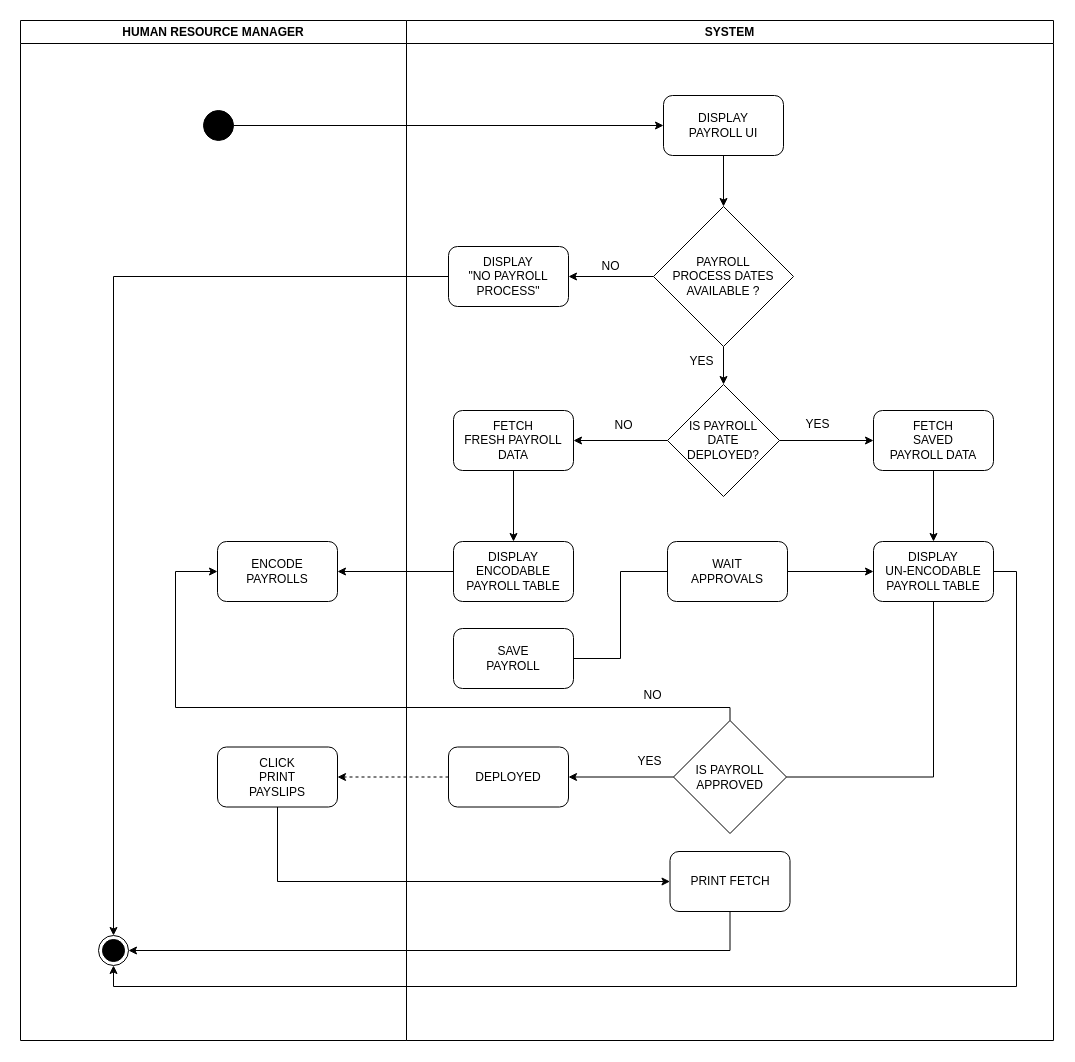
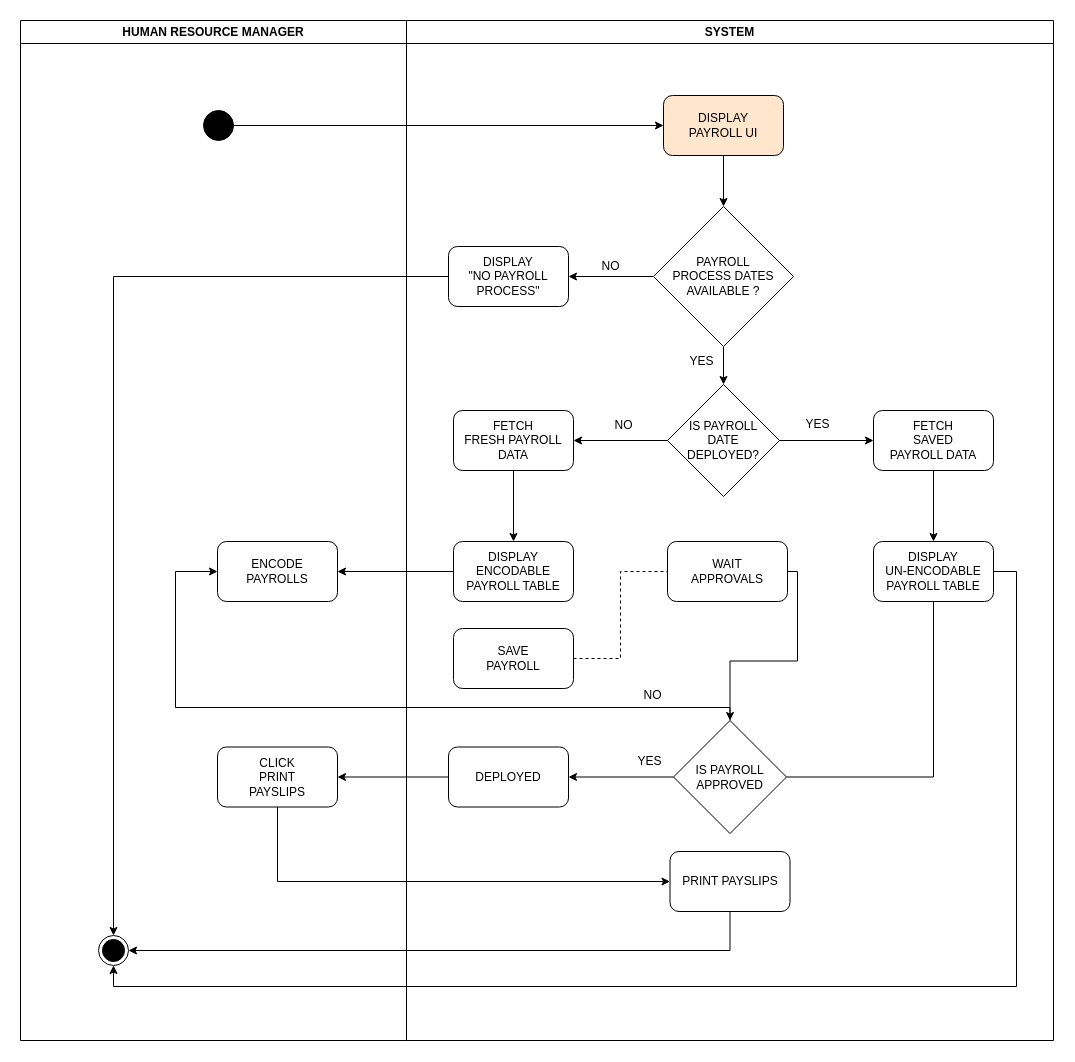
  <mxCell id="0" />
  <mxCell id="1" parent="0" />
  <mxCell id="2" value="HUMAN RESOURCE MANAGER" style="swimlane;whiteSpace=wrap;html=1;" vertex="1" parent="1"><mxGeometry x="20" y="20" width="386" height="1020" as="geometry" /></mxCell>
  <mxCell id="3" value="" style="ellipse;fillColor=strokeColor;" vertex="1" parent="2"><mxGeometry x="183" y="90" width="30" height="30" as="geometry" /></mxCell>
  <mxCell id="4" value="" style="ellipse;html=1;shape=endState;fillColor=strokeColor;" vertex="1" parent="2"><mxGeometry x="78" y="915" width="30" height="30" as="geometry" /></mxCell>
  <mxCell id="5" value="ENCODE&lt;br&gt;PAYROLLS" style="rounded=1;whiteSpace=wrap;html=1;fillStyle=cross-hatch;" vertex="1" parent="2"><mxGeometry x="197" y="521" width="120" height="60" as="geometry" /></mxCell>
  <mxCell id="6" value="CLICK&lt;br&gt;PRINT&lt;br&gt;PAYSLIPS" style="rounded=1;whiteSpace=wrap;html=1;fillStyle=cross-hatch;" vertex="1" parent="2"><mxGeometry x="197" y="726.5" width="120" height="60" as="geometry" /></mxCell>
  <mxCell id="7" value="SYSTEM" style="swimlane;whiteSpace=wrap;html=1;" vertex="1" parent="1"><mxGeometry x="406" y="20" width="647" height="1020" as="geometry" /></mxCell>
  <mxCell id="8" style="edgeStyle=none;html=1;exitX=0.5;exitY=1;exitDx=0;exitDy=0;entryX=0.5;entryY=0;entryDx=0;entryDy=0;rounded=0;" edge="1" parent="7" source="9" target="12"><mxGeometry relative="1" as="geometry" /></mxCell>
- <mxCell id="9" value="DISPLAY&lt;br&gt;PAYROLL UI" style="rounded=1;whiteSpace=wrap;html=1;" vertex="1" parent="7"><mxGeometry x="257" y="75" width="120" height="60" as="geometry" /></mxCell>
+ <mxCell id="9" value="DISPLAY&lt;br&gt;PAYROLL UI" style="rounded=1;whiteSpace=wrap;html=1;fillColor=#ffe6cc;" vertex="1" parent="7"><mxGeometry x="257" y="75" width="120" height="60" as="geometry" /></mxCell>
  <mxCell id="10" style="edgeStyle=orthogonalEdgeStyle;rounded=0;html=1;exitX=0;exitY=0.5;exitDx=0;exitDy=0;entryX=1;entryY=0.5;entryDx=0;entryDy=0;" edge="1" parent="7" source="12" target="13"><mxGeometry relative="1" as="geometry" /></mxCell>
  <mxCell id="11" style="edgeStyle=orthogonalEdgeStyle;rounded=0;html=1;exitX=0.5;exitY=1;exitDx=0;exitDy=0;entryX=0.5;entryY=0;entryDx=0;entryDy=0;" edge="1" parent="7" source="12" target="17"><mxGeometry relative="1" as="geometry" /></mxCell>
  <mxCell id="12" value="PAYROLL&lt;br&gt;PROCESS DATES AVAILABLE ?" style="rhombus;whiteSpace=wrap;html=1;" vertex="1" parent="7"><mxGeometry x="247" y="186" width="140" height="140" as="geometry" /></mxCell>
  <mxCell id="13" value="DISPLAY&lt;br&gt;&quot;NO PAYROLL&lt;br&gt;PROCESS&quot;" style="rounded=1;whiteSpace=wrap;html=1;fillStyle=cross-hatch;" vertex="1" parent="7"><mxGeometry x="42" y="226" width="120" height="60" as="geometry" /></mxCell>
  <mxCell id="14" value="NO" style="text;html=1;align=center;verticalAlign=middle;resizable=0;points=[];autosize=1;strokeColor=none;fillColor=none;" vertex="1" parent="7"><mxGeometry x="186" y="233" width="36" height="26" as="geometry" /></mxCell>
  <mxCell id="15" style="edgeStyle=orthogonalEdgeStyle;rounded=0;html=1;exitX=0;exitY=0.5;exitDx=0;exitDy=0;" edge="1" parent="7" source="17" target="20"><mxGeometry relative="1" as="geometry" /></mxCell>
  <mxCell id="16" style="edgeStyle=orthogonalEdgeStyle;rounded=0;html=1;exitX=1;exitY=0.5;exitDx=0;exitDy=0;entryX=0;entryY=0.5;entryDx=0;entryDy=0;" edge="1" parent="7" source="17" target="22"><mxGeometry relative="1" as="geometry" /></mxCell>
  <mxCell id="17" value="IS PAYROLL&lt;br&gt;DATE&lt;br&gt;DEPLOYED?" style="rhombus;whiteSpace=wrap;html=1;fillStyle=cross-hatch;" vertex="1" parent="7"><mxGeometry x="261" y="364" width="112" height="112" as="geometry" /></mxCell>
  <mxCell id="18" value="YES" style="text;html=1;align=center;verticalAlign=middle;resizable=0;points=[];autosize=1;strokeColor=none;fillColor=none;" vertex="1" parent="7"><mxGeometry x="274" y="328" width="42" height="26" as="geometry" /></mxCell>
  <mxCell id="19" style="edgeStyle=orthogonalEdgeStyle;rounded=0;html=1;exitX=0.5;exitY=1;exitDx=0;exitDy=0;entryX=0.5;entryY=0;entryDx=0;entryDy=0;" edge="1" parent="7" source="20" target="24"><mxGeometry relative="1" as="geometry" /></mxCell>
  <mxCell id="20" value="FETCH&lt;br&gt;FRESH PAYROLL&lt;br&gt;DATA" style="rounded=1;whiteSpace=wrap;html=1;fillStyle=cross-hatch;" vertex="1" parent="7"><mxGeometry x="47" y="390" width="120" height="60" as="geometry" /></mxCell>
  <mxCell id="21" style="edgeStyle=orthogonalEdgeStyle;rounded=0;html=1;exitX=0.5;exitY=1;exitDx=0;exitDy=0;entryX=0.5;entryY=0;entryDx=0;entryDy=0;" edge="1" parent="7" source="22" target="23"><mxGeometry relative="1" as="geometry" /></mxCell>
  <mxCell id="22" value="FETCH&lt;br&gt;SAVED&lt;br&gt;PAYROLL DATA" style="rounded=1;whiteSpace=wrap;html=1;fillStyle=cross-hatch;" vertex="1" parent="7"><mxGeometry x="467" y="390" width="120" height="60" as="geometry" /></mxCell>
  <mxCell id="23" value="DISPLAY&lt;br&gt;UN-ENCODABLE&lt;br&gt;PAYROLL TABLE" style="rounded=1;whiteSpace=wrap;html=1;fillStyle=cross-hatch;" vertex="1" parent="7"><mxGeometry x="467" y="521" width="120" height="60" as="geometry" /></mxCell>
  <mxCell id="24" value="DISPLAY&lt;br&gt;ENCODABLE&lt;br&gt;PAYROLL TABLE" style="rounded=1;whiteSpace=wrap;html=1;fillStyle=cross-hatch;" vertex="1" parent="7"><mxGeometry x="47" y="521" width="120" height="60" as="geometry" /></mxCell>
- <mxCell id="25" style="edgeStyle=orthogonalEdgeStyle;rounded=0;html=1;exitX=1;exitY=0.5;exitDx=0;exitDy=0;entryX=0;entryY=0.5;entryDx=0;entryDy=0;startArrow=none;" edge="1" parent="7" source="28" target="23"><mxGeometry relative="1" as="geometry" /></mxCell>
+ <mxCell id="25" style="edgeStyle=orthogonalEdgeStyle;rounded=0;html=1;exitX=1;exitY=0.5;exitDx=0;exitDy=0;startArrow=none;" edge="1" parent="7" source="28" target="30"><mxGeometry relative="1" as="geometry" /></mxCell>
  <mxCell id="26" value="SAVE&lt;br&gt;PAYROLL" style="rounded=1;whiteSpace=wrap;html=1;fillStyle=cross-hatch;" vertex="1" parent="7"><mxGeometry x="47" y="608" width="120" height="60" as="geometry" /></mxCell>
- <mxCell id="27" value="PRINT FETCH" style="rounded=1;whiteSpace=wrap;html=1;fillStyle=cross-hatch;" vertex="1" parent="7"><mxGeometry x="263.5" y="831" width="120" height="60" as="geometry" /></mxCell>
+ <mxCell id="27" value="PRINT PAYSLIPS" style="rounded=1;whiteSpace=wrap;html=1;fillStyle=cross-hatch;" vertex="1" parent="7"><mxGeometry x="263.5" y="831" width="120" height="60" as="geometry" /></mxCell>
  <mxCell id="28" value="WAIT&lt;br&gt;APPROVALS" style="rounded=1;whiteSpace=wrap;html=1;fillStyle=cross-hatch;" vertex="1" parent="7"><mxGeometry x="261" y="521" width="120" height="60" as="geometry" /></mxCell>
- <mxCell id="29" value="" style="edgeStyle=orthogonalEdgeStyle;rounded=0;html=1;exitX=1;exitY=0.5;exitDx=0;exitDy=0;endArrow=none;entryX=0;entryY=0.5;entryDx=0;entryDy=0;" edge="1" parent="7" source="26" target="28"><mxGeometry relative="1" as="geometry"><mxPoint x="-448" y="607" as="sourcePoint" /><mxPoint x="237" y="551" as="targetPoint" /></mxGeometry></mxCell>
+ <mxCell id="29" value="" style="edgeStyle=orthogonalEdgeStyle;rounded=0;html=1;exitX=1;exitY=0.5;exitDx=0;exitDy=0;endArrow=none;entryX=0;entryY=0.5;entryDx=0;entryDy=0;dashed=1;" edge="1" parent="7" source="26" target="28"><mxGeometry relative="1" as="geometry"><mxPoint x="-448" y="607" as="sourcePoint" /><mxPoint x="237" y="551" as="targetPoint" /></mxGeometry></mxCell>
  <mxCell id="30" value="IS PAYROLL&lt;br&gt;APPROVED" style="rhombus;whiteSpace=wrap;html=1;fillStyle=cross-hatch;" vertex="1" parent="7"><mxGeometry x="267" y="700" width="113" height="113" as="geometry" /></mxCell>
  <mxCell id="31" value="" style="edgeStyle=orthogonalEdgeStyle;rounded=0;html=1;exitX=0.5;exitY=1;exitDx=0;exitDy=0;entryX=1;entryY=0.5;entryDx=0;entryDy=0;endArrow=none;" edge="1" parent="7" source="23" target="30"><mxGeometry relative="1" as="geometry"><mxPoint x="527" y="581" as="sourcePoint" /><mxPoint x="-69" y="731" as="targetPoint" /></mxGeometry></mxCell>
  <mxCell id="32" value="YES" style="text;html=1;align=center;verticalAlign=middle;resizable=0;points=[];autosize=1;strokeColor=none;fillColor=none;" vertex="1" parent="7"><mxGeometry x="222" y="728" width="42" height="26" as="geometry" /></mxCell>
  <mxCell id="33" value="DEPLOYED" style="rounded=1;whiteSpace=wrap;html=1;fillStyle=cross-hatch;" vertex="1" parent="7"><mxGeometry x="42" y="726.5" width="120" height="60" as="geometry" /></mxCell>
  <mxCell id="34" style="edgeStyle=orthogonalEdgeStyle;rounded=0;html=1;exitX=0;exitY=0.5;exitDx=0;exitDy=0;startArrow=none;entryX=1;entryY=0.5;entryDx=0;entryDy=0;" edge="1" parent="7" source="30" target="33"><mxGeometry relative="1" as="geometry"><mxPoint x="183" y="757" as="targetPoint" /></mxGeometry></mxCell>
  <mxCell id="35" style="edgeStyle=none;html=1;exitX=1;exitY=0.5;exitDx=0;exitDy=0;entryX=0;entryY=0.5;entryDx=0;entryDy=0;" edge="1" parent="1" source="3" target="9"><mxGeometry relative="1" as="geometry" /></mxCell>
  <mxCell id="36" style="edgeStyle=orthogonalEdgeStyle;rounded=0;html=1;exitX=0;exitY=0.5;exitDx=0;exitDy=0;entryX=0.5;entryY=0;entryDx=0;entryDy=0;" edge="1" parent="1" source="13" target="4"><mxGeometry relative="1" as="geometry" /></mxCell>
  <mxCell id="37" value="NO" style="text;html=1;align=center;verticalAlign=middle;resizable=0;points=[];autosize=1;strokeColor=none;fillColor=none;" vertex="1" parent="1"><mxGeometry x="605" y="412" width="36" height="26" as="geometry" /></mxCell>
  <mxCell id="38" value="YES" style="text;html=1;align=center;verticalAlign=middle;resizable=0;points=[];autosize=1;strokeColor=none;fillColor=none;" vertex="1" parent="1"><mxGeometry x="796" y="411" width="42" height="26" as="geometry" /></mxCell>
  <mxCell id="39" style="edgeStyle=orthogonalEdgeStyle;rounded=0;html=1;exitX=0;exitY=0.5;exitDx=0;exitDy=0;entryX=1;entryY=0.5;entryDx=0;entryDy=0;" edge="1" parent="1" source="24" target="5"><mxGeometry relative="1" as="geometry" /></mxCell>
  <mxCell id="40" style="edgeStyle=orthogonalEdgeStyle;rounded=0;html=1;exitX=1;exitY=0.5;exitDx=0;exitDy=0;entryX=0.5;entryY=1;entryDx=0;entryDy=0;" edge="1" parent="1" source="23" target="4"><mxGeometry relative="1" as="geometry"><Array as="points"><mxPoint x="1016" y="571" /><mxPoint x="1016" y="986" /><mxPoint x="113" y="986" /></Array></mxGeometry></mxCell>
  <mxCell id="41" style="edgeStyle=orthogonalEdgeStyle;rounded=0;html=1;exitX=0.5;exitY=1;exitDx=0;exitDy=0;entryX=1;entryY=0.5;entryDx=0;entryDy=0;" edge="1" parent="1" source="27" target="4"><mxGeometry relative="1" as="geometry" /></mxCell>
  <mxCell id="42" style="edgeStyle=orthogonalEdgeStyle;rounded=0;html=1;exitX=0.5;exitY=1;exitDx=0;exitDy=0;entryX=0;entryY=0.5;entryDx=0;entryDy=0;" edge="1" parent="1" source="6" target="27"><mxGeometry relative="1" as="geometry"><mxPoint x="277" y="826" as="targetPoint" /></mxGeometry></mxCell>
  <mxCell id="43" style="edgeStyle=orthogonalEdgeStyle;rounded=0;html=1;exitX=0.5;exitY=0;exitDx=0;exitDy=0;entryX=0;entryY=0.5;entryDx=0;entryDy=0;" edge="1" parent="1" source="30" target="5"><mxGeometry relative="1" as="geometry"><Array as="points"><mxPoint x="730" y="707" /><mxPoint x="175" y="707" /><mxPoint x="175" y="571" /></Array></mxGeometry></mxCell>
  <mxCell id="44" value="NO" style="text;html=1;align=center;verticalAlign=middle;resizable=0;points=[];autosize=1;strokeColor=none;fillColor=none;" vertex="1" parent="1"><mxGeometry x="634" y="682" width="36" height="26" as="geometry" /></mxCell>
- <mxCell id="45" style="edgeStyle=orthogonalEdgeStyle;rounded=0;html=1;exitX=0;exitY=0.5;exitDx=0;exitDy=0;entryX=1;entryY=0.5;entryDx=0;entryDy=0;dashed=1;" edge="1" parent="1" source="33" target="6"><mxGeometry relative="1" as="geometry" /></mxCell>
+ <mxCell id="45" style="edgeStyle=orthogonalEdgeStyle;rounded=0;html=1;exitX=0;exitY=0.5;exitDx=0;exitDy=0;entryX=1;entryY=0.5;entryDx=0;entryDy=0;" edge="1" parent="1" source="33" target="6"><mxGeometry relative="1" as="geometry" /></mxCell>
